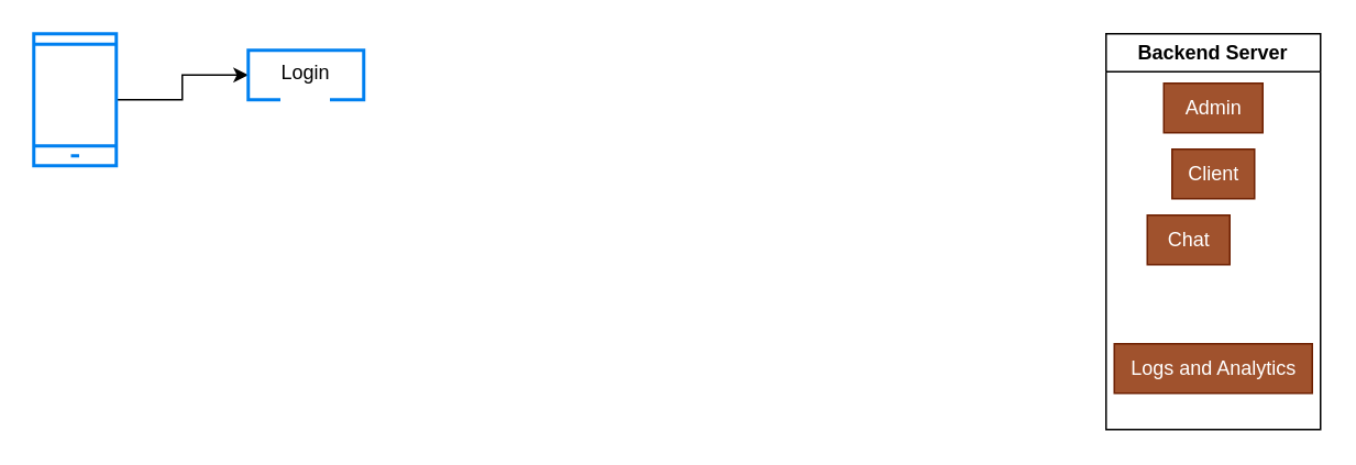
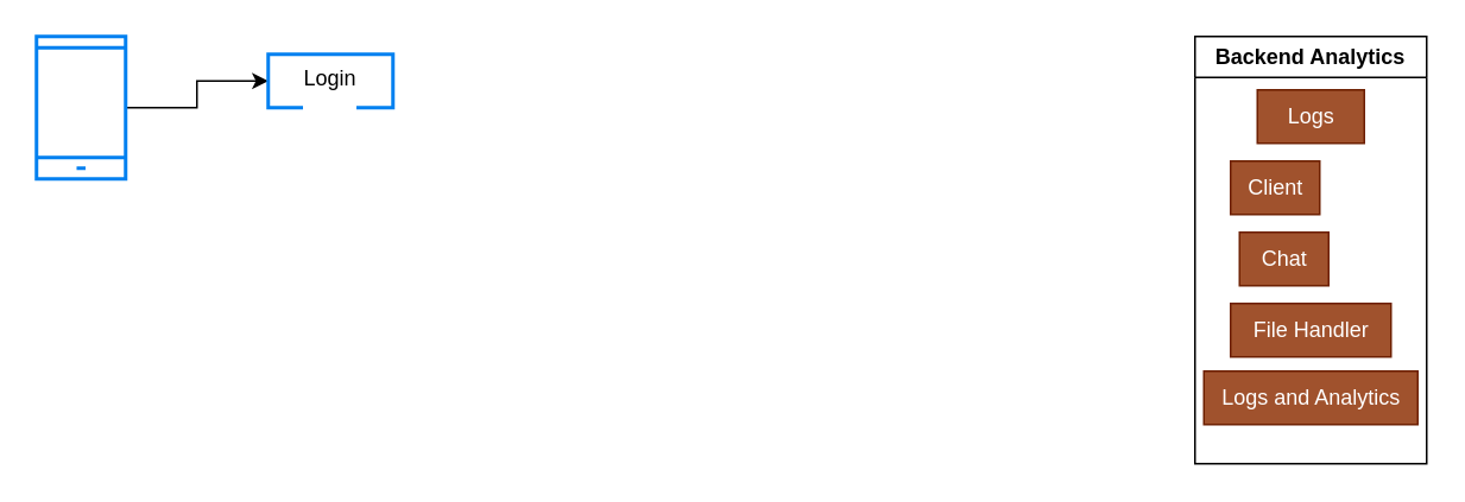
  <mxCell id="0" />
  <mxCell id="1" parent="0" />
  <mxCell id="2" value="" style="edgeStyle=orthogonalEdgeStyle;rounded=0;orthogonalLoop=1;jettySize=auto;html=1;" edge="1" parent="1" source="3" target="4"><mxGeometry relative="1" as="geometry" /></mxCell>
  <mxCell id="3" value="" style="html=1;verticalLabelPosition=bottom;align=center;labelBackgroundColor=#ffffff;verticalAlign=top;strokeWidth=2;strokeColor=#0080F0;shadow=0;dashed=0;shape=mxgraph.ios7.icons.smartphone;" vertex="1" parent="1"><mxGeometry x="20" y="20" width="50" height="80" as="geometry" /></mxCell>
  <mxCell id="4" value="Login&lt;div&gt;&lt;br&gt;&lt;/div&gt;" style="whiteSpace=wrap;html=1;verticalAlign=top;strokeColor=#0080F0;labelBackgroundColor=#ffffff;strokeWidth=2;shadow=0;dashed=0;" vertex="1" parent="1"><mxGeometry x="150" y="30" width="70" height="30" as="geometry" /></mxCell>
- <mxCell id="5" value="Backend Server" style="swimlane;whiteSpace=wrap;html=1;" vertex="1" parent="1"><mxGeometry x="670" y="20" width="130" height="240" as="geometry" /></mxCell>
- <mxCell id="6" value="Admin" style="text;html=1;align=center;verticalAlign=middle;resizable=0;points=[];autosize=1;strokeColor=#6D1F00;fillColor=#a0522d;fontColor=#ffffff;" vertex="1" parent="5"><mxGeometry x="35" y="30" width="60" height="30" as="geometry" /></mxCell>
- <mxCell id="7" value="Client" style="text;html=1;align=center;verticalAlign=middle;resizable=0;points=[];autosize=1;strokeColor=#6D1F00;fillColor=#a0522d;fontColor=#ffffff;" vertex="1" parent="5"><mxGeometry x="40" y="70" width="50" height="30" as="geometry" /></mxCell>
+ <mxCell id="5" value="Backend Analytics" style="swimlane;whiteSpace=wrap;html=1;" vertex="1" parent="1"><mxGeometry x="670" y="20" width="130" height="240" as="geometry" /></mxCell>
+ <mxCell id="6" value="Logs" style="text;html=1;align=center;verticalAlign=middle;resizable=0;points=[];autosize=1;strokeColor=#6D1F00;fillColor=#a0522d;fontColor=#ffffff;" vertex="1" parent="5"><mxGeometry x="35" y="30" width="60" height="30" as="geometry" /></mxCell>
+ <mxCell id="7" value="Client" style="text;html=1;align=center;verticalAlign=middle;resizable=0;points=[];autosize=1;strokeColor=#6D1F00;fillColor=#a0522d;fontColor=#ffffff;" vertex="1" parent="5"><mxGeometry x="20" y="70" width="50" height="30" as="geometry" /></mxCell>
  <mxCell id="8" value="Chat" style="text;html=1;align=center;verticalAlign=middle;resizable=0;points=[];autosize=1;strokeColor=#6D1F00;fillColor=#a0522d;fontColor=#ffffff;" vertex="1" parent="5"><mxGeometry x="25" y="110" width="50" height="30" as="geometry" /></mxCell>
+ <mxCell id="9" value="File Handler" style="text;html=1;align=center;verticalAlign=middle;resizable=0;points=[];autosize=1;strokeColor=#6D1F00;fillColor=#a0522d;fontColor=#ffffff;" vertex="1" parent="5"><mxGeometry x="20" y="150" width="90" height="30" as="geometry" /></mxCell>
  <mxCell id="10" value="Logs and A&lt;span style=&quot;background-color: initial;&quot;&gt;nalytics&lt;/span&gt;" style="text;html=1;align=center;verticalAlign=middle;resizable=0;points=[];autosize=1;strokeColor=#6D1F00;fillColor=#a0522d;fontColor=#ffffff;" vertex="1" parent="5"><mxGeometry x="5" y="188" width="120" height="30" as="geometry" /></mxCell>
